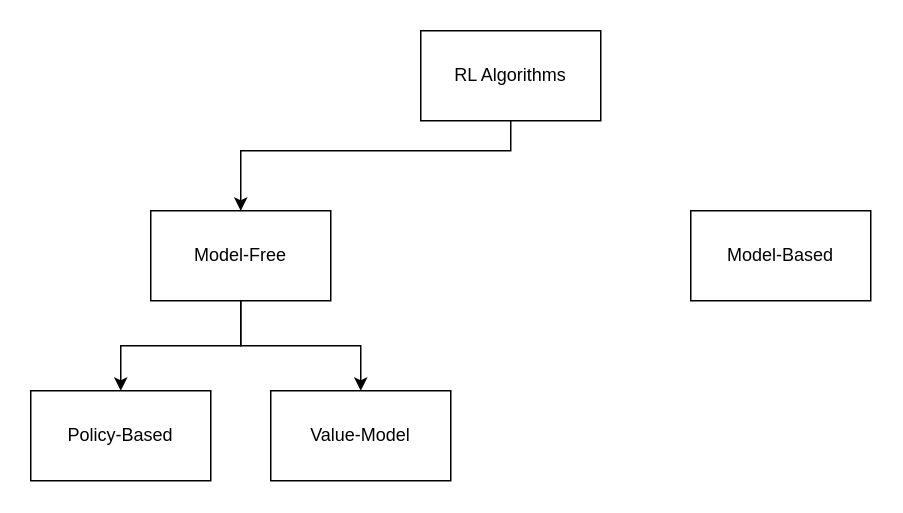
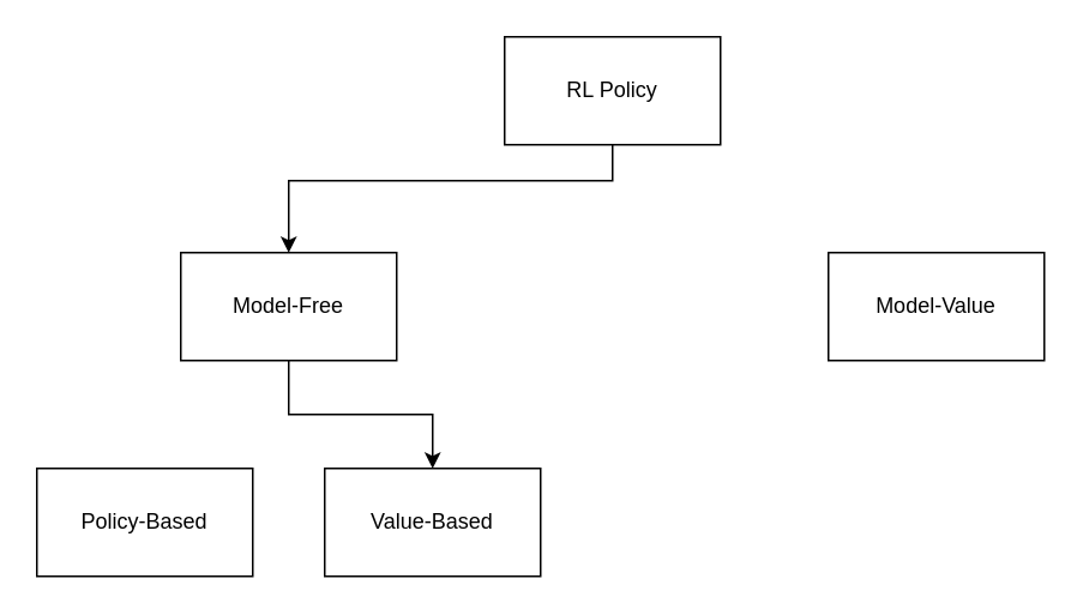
  <mxCell id="0" />
  <mxCell id="1" parent="0" />
  <mxCell id="2" style="edgeStyle=orthogonalEdgeStyle;rounded=0;orthogonalLoop=1;jettySize=auto;html=1;" edge="1" parent="1" source="3" target="6"><mxGeometry relative="1" as="geometry"><Array as="points"><mxPoint x="340" y="100" /><mxPoint x="160" y="100" /></Array></mxGeometry></mxCell>
- <mxCell id="3" value="RL Algorithms" style="rounded=0;whiteSpace=wrap;html=1;" vertex="1" parent="1"><mxGeometry x="280" y="20" width="120" height="60" as="geometry" /></mxCell>
- <mxCell id="4" style="edgeStyle=orthogonalEdgeStyle;rounded=0;orthogonalLoop=1;jettySize=auto;html=1;entryX=0.5;entryY=0;entryDx=0;entryDy=0;" edge="1" parent="1" source="6" target="8"><mxGeometry relative="1" as="geometry" /></mxCell>
+ <mxCell id="3" value="RL Policy" style="rounded=0;whiteSpace=wrap;html=1;" vertex="1" parent="1"><mxGeometry x="280" y="20" width="120" height="60" as="geometry" /></mxCell>
  <mxCell id="5" style="edgeStyle=orthogonalEdgeStyle;rounded=0;orthogonalLoop=1;jettySize=auto;html=1;" edge="1" parent="1" source="6" target="9"><mxGeometry relative="1" as="geometry" /></mxCell>
  <mxCell id="6" value="Model-Free" style="rounded=0;whiteSpace=wrap;html=1;" vertex="1" parent="1"><mxGeometry x="100" y="140" width="120" height="60" as="geometry" /></mxCell>
- <mxCell id="7" value="Model-Based" style="rounded=0;whiteSpace=wrap;html=1;" vertex="1" parent="1"><mxGeometry x="460" y="140" width="120" height="60" as="geometry" /></mxCell>
+ <mxCell id="7" value="Model-Value" style="rounded=0;whiteSpace=wrap;html=1;" vertex="1" parent="1"><mxGeometry x="460" y="140" width="120" height="60" as="geometry" /></mxCell>
  <mxCell id="8" value="Policy-Based" style="rounded=0;whiteSpace=wrap;html=1;" vertex="1" parent="1"><mxGeometry x="20" y="260" width="120" height="60" as="geometry" /></mxCell>
- <mxCell id="9" value="Value-Model" style="rounded=0;whiteSpace=wrap;html=1;" vertex="1" parent="1"><mxGeometry x="180" y="260" width="120" height="60" as="geometry" /></mxCell>
+ <mxCell id="9" value="Value-Based" style="rounded=0;whiteSpace=wrap;html=1;" vertex="1" parent="1"><mxGeometry x="180" y="260" width="120" height="60" as="geometry" /></mxCell>
